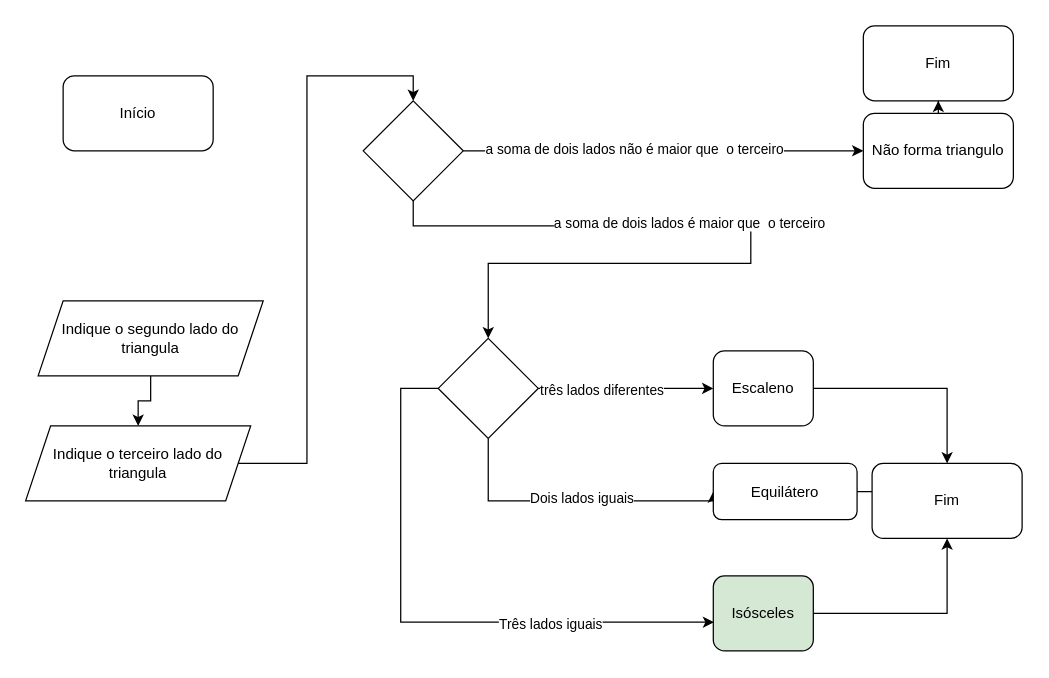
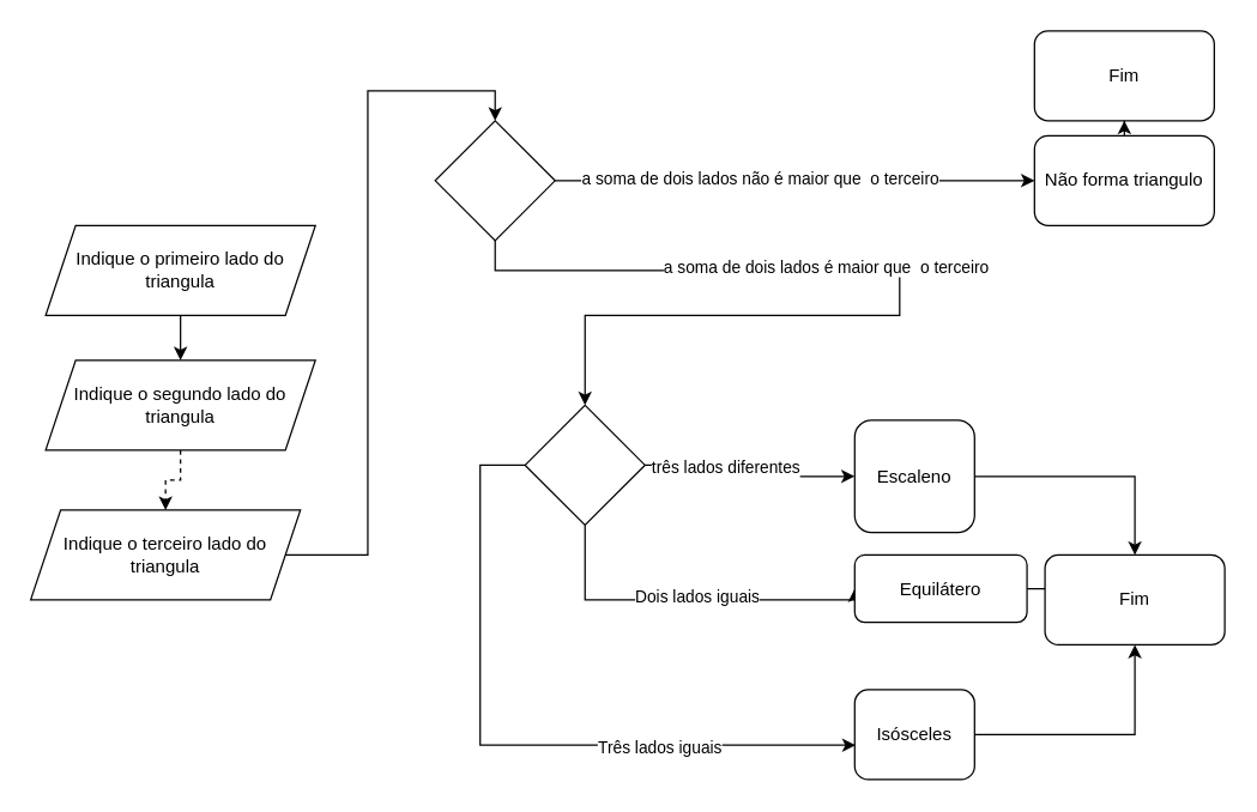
  <mxCell id="0" />
  <mxCell id="1" parent="0" />
- <mxCell id="2" value="Início" style="rounded=1;whiteSpace=wrap;html=1;" vertex="1" parent="1"><mxGeometry x="50" y="60" width="120" height="60" as="geometry" /></mxCell>
- <mxCell id="5" value="" style="edgeStyle=orthogonalEdgeStyle;rounded=0;orthogonalLoop=1;jettySize=auto;html=1;" edge="1" parent="1" source="6" target="8"><mxGeometry relative="1" as="geometry" /></mxCell>
+ <mxCell id="3" value="" style="edgeStyle=orthogonalEdgeStyle;rounded=0;orthogonalLoop=1;jettySize=auto;html=1;" edge="1" parent="1" source="4" target="6"><mxGeometry relative="1" as="geometry" /></mxCell>
+ <mxCell id="4" value="Indique o primeiro lado do triangula" style="shape=parallelogram;perimeter=parallelogramPerimeter;whiteSpace=wrap;html=1;fixedSize=1;" vertex="1" parent="1"><mxGeometry x="30" y="150" width="180" height="60" as="geometry" /></mxCell>
+ <mxCell id="5" value="" style="edgeStyle=orthogonalEdgeStyle;rounded=0;orthogonalLoop=1;jettySize=auto;html=1;dashed=1;" edge="1" parent="1" source="6" target="8"><mxGeometry relative="1" as="geometry" /></mxCell>
  <mxCell id="6" value="Indique o segundo lado do triangula" style="shape=parallelogram;perimeter=parallelogramPerimeter;whiteSpace=wrap;html=1;fixedSize=1;" vertex="1" parent="1"><mxGeometry x="30" y="240" width="180" height="60" as="geometry" /></mxCell>
  <mxCell id="7" style="edgeStyle=orthogonalEdgeStyle;rounded=0;orthogonalLoop=1;jettySize=auto;html=1;entryX=0.5;entryY=0;entryDx=0;entryDy=0;" edge="1" parent="1" source="8" target="13"><mxGeometry relative="1" as="geometry" /></mxCell>
  <mxCell id="8" value="Indique o terceiro lado do triangula" style="shape=parallelogram;perimeter=parallelogramPerimeter;whiteSpace=wrap;html=1;fixedSize=1;" vertex="1" parent="1"><mxGeometry x="20" y="340" width="180" height="60" as="geometry" /></mxCell>
  <mxCell id="9" value="" style="edgeStyle=orthogonalEdgeStyle;rounded=0;orthogonalLoop=1;jettySize=auto;html=1;" edge="1" parent="1" source="13" target="15"><mxGeometry relative="1" as="geometry" /></mxCell>
  <mxCell id="10" value="a soma de dois lados não é maior que&amp;nbsp; o terceiro" style="edgeLabel;html=1;align=center;verticalAlign=middle;resizable=0;points=[];" vertex="1" connectable="0" parent="9"><mxGeometry x="-0.15" y="2" relative="1" as="geometry"><mxPoint as="offset" /></mxGeometry></mxCell>
  <mxCell id="11" style="edgeStyle=orthogonalEdgeStyle;rounded=0;orthogonalLoop=1;jettySize=auto;html=1;entryX=0.5;entryY=0;entryDx=0;entryDy=0;" edge="1" parent="1" source="13" target="21"><mxGeometry relative="1" as="geometry"><Array as="points"><mxPoint x="330" y="180" /><mxPoint x="600" y="180" /><mxPoint x="600" y="210" /><mxPoint x="390" y="210" /></Array></mxGeometry></mxCell>
  <mxCell id="12" value="a soma de dois lados é maior que&amp;nbsp; o terceiro" style="edgeLabel;html=1;align=center;verticalAlign=middle;resizable=0;points=[];" vertex="1" connectable="0" parent="11"><mxGeometry x="-0.186" y="3" relative="1" as="geometry"><mxPoint as="offset" /></mxGeometry></mxCell>
  <mxCell id="13" value="" style="rhombus;whiteSpace=wrap;html=1;" vertex="1" parent="1"><mxGeometry x="290" y="80" width="80" height="80" as="geometry" /></mxCell>
  <mxCell id="14" value="" style="edgeStyle=orthogonalEdgeStyle;rounded=0;orthogonalLoop=1;jettySize=auto;html=1;" edge="1" parent="1" source="15" target="16"><mxGeometry relative="1" as="geometry" /></mxCell>
  <mxCell id="15" value="Não forma triangulo" style="rounded=1;whiteSpace=wrap;html=1;" vertex="1" parent="1"><mxGeometry x="690" y="90" width="120" height="60" as="geometry" /></mxCell>
  <mxCell id="16" value="Fim" style="rounded=1;whiteSpace=wrap;html=1;" vertex="1" parent="1"><mxGeometry x="690" width="120" height="60" as="geometry" y="20" /></mxCell>
  <mxCell id="17" style="edgeStyle=orthogonalEdgeStyle;rounded=0;orthogonalLoop=1;jettySize=auto;html=1;" edge="1" parent="1" source="21" target="23"><mxGeometry relative="1" as="geometry" /></mxCell>
  <mxCell id="18" value="três lados diferentes" style="edgeLabel;html=1;align=center;verticalAlign=middle;resizable=0;points=[];" vertex="1" connectable="0" parent="17"><mxGeometry x="-0.28" y="-1" relative="1" as="geometry"><mxPoint as="offset" /></mxGeometry></mxCell>
  <mxCell id="19" style="edgeStyle=orthogonalEdgeStyle;rounded=0;orthogonalLoop=1;jettySize=auto;html=1;entryX=0;entryY=0.5;entryDx=0;entryDy=0;" edge="1" parent="1" source="21" target="25"><mxGeometry relative="1" as="geometry"><Array as="points"><mxPoint x="390" y="400" /></Array></mxGeometry></mxCell>
  <mxCell id="20" value="Dois lados iguais" style="edgeLabel;html=1;align=center;verticalAlign=middle;resizable=0;points=[];" vertex="1" connectable="0" parent="19"><mxGeometry x="0.042" y="3" relative="1" as="geometry"><mxPoint as="offset" /></mxGeometry></mxCell>
  <mxCell id="21" value="" style="rhombus;whiteSpace=wrap;html=1;" vertex="1" parent="1"><mxGeometry x="350" y="270" width="80" height="80" as="geometry" /></mxCell>
  <mxCell id="22" style="edgeStyle=orthogonalEdgeStyle;rounded=0;orthogonalLoop=1;jettySize=auto;html=1;entryX=0.5;entryY=0;entryDx=0;entryDy=0;" edge="1" parent="1" source="23" target="30"><mxGeometry relative="1" as="geometry" /></mxCell>
- <mxCell id="23" value="Escaleno" style="rounded=1;whiteSpace=wrap;html=1;" vertex="1" parent="1"><mxGeometry x="570" y="280" width="80" height="60" as="geometry" /></mxCell>
+ <mxCell id="23" value="Escaleno" style="rounded=1;whiteSpace=wrap;html=1;" vertex="1" parent="1"><mxGeometry x="570" y="280" width="80" height="75" as="geometry" /></mxCell>
  <mxCell id="24" style="edgeStyle=orthogonalEdgeStyle;rounded=0;orthogonalLoop=1;jettySize=auto;html=1;entryX=0;entryY=0.5;entryDx=0;entryDy=0;" edge="1" parent="1" source="25" target="30"><mxGeometry relative="1" as="geometry" /></mxCell>
  <mxCell id="25" value="Equilátero" style="rounded=1;whiteSpace=wrap;html=1;" vertex="1" parent="1"><mxGeometry x="570" y="370" width="115" height="45" as="geometry" /></mxCell>
  <mxCell id="26" style="edgeStyle=orthogonalEdgeStyle;rounded=0;orthogonalLoop=1;jettySize=auto;html=1;entryX=0.5;entryY=1;entryDx=0;entryDy=0;" edge="1" parent="1" source="27" target="30"><mxGeometry relative="1" as="geometry" /></mxCell>
- <mxCell id="27" value="Isósceles" style="rounded=1;whiteSpace=wrap;html=1;fillColor=#d5e8d4;" vertex="1" parent="1"><mxGeometry x="570" y="460" width="80" height="60" as="geometry" /></mxCell>
+ <mxCell id="27" value="Isósceles" style="rounded=1;whiteSpace=wrap;html=1;" vertex="1" parent="1"><mxGeometry x="570" y="460" width="80" height="60" as="geometry" /></mxCell>
  <mxCell id="28" style="edgeStyle=orthogonalEdgeStyle;rounded=0;orthogonalLoop=1;jettySize=auto;html=1;entryX=0.008;entryY=0.617;entryDx=0;entryDy=0;entryPerimeter=0;" edge="1" parent="1" source="21" target="27"><mxGeometry relative="1" as="geometry"><Array as="points"><mxPoint x="320" y="310" /><mxPoint x="320" y="497" /></Array></mxGeometry></mxCell>
  <mxCell id="29" value="Três lados iguais" style="edgeLabel;html=1;align=center;verticalAlign=middle;resizable=0;points=[];" vertex="1" connectable="0" parent="28"><mxGeometry x="0.44" y="-1" relative="1" as="geometry"><mxPoint as="offset" /></mxGeometry></mxCell>
  <mxCell id="30" value="Fim" style="rounded=1;whiteSpace=wrap;html=1;" vertex="1" parent="1"><mxGeometry x="697" y="370" width="120" height="60" as="geometry" /></mxCell>
